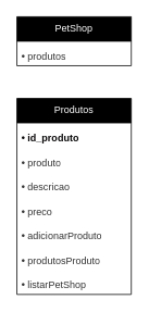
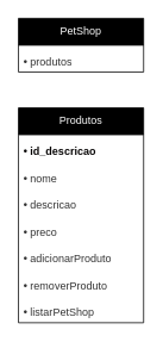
  <mxCell id="0" />
  <mxCell id="1" parent="0" />
  <mxCell id="2" value="&lt;font color=&quot;#ffffff&quot;&gt;PetShop&lt;/font&gt;" style="swimlane;fontStyle=0;childLayout=stackLayout;horizontal=1;startSize=30;horizontalStack=0;resizeParent=1;resizeParentMax=0;resizeLast=0;collapsible=1;marginBottom=0;whiteSpace=wrap;html=1;fillColor=#000000;strokeColor=#000000;" parent="1" vertex="1"><mxGeometry x="20" y="20" width="140" height="60" as="geometry" /></mxCell>
  <mxCell id="3" value="&lt;h1 style=&quot;border-color: var(--border-color); font-variant-numeric: normal; font-variant-east-asian: normal; font-variant-alternates: normal; margin: 0px 0px 5px; padding: 0px; font-kerning: auto; font-optical-sizing: auto; font-feature-settings: normal; font-variation-settings: normal; font-stretch: normal; line-height: 1; color: rgb(51, 51, 51);&quot;&gt;&lt;font style=&quot;border-color: var(--border-color); font-size: 12px;&quot;&gt;• &lt;span style=&quot;font-weight: normal;&quot;&gt;produtos&lt;/span&gt;&lt;/font&gt;&lt;/h1&gt;" style="text;strokeColor=none;fillColor=none;align=left;verticalAlign=middle;spacingLeft=4;spacingRight=4;overflow=hidden;points=[[0,0.5],[1,0.5]];portConstraint=eastwest;rotatable=0;whiteSpace=wrap;html=1;" parent="2" vertex="1"><mxGeometry y="30" width="140" height="30" as="geometry" /></mxCell>
  <mxCell id="4" value="&lt;font color=&quot;#ffffff&quot;&gt;Produtos&lt;/font&gt;" style="swimlane;fontStyle=0;childLayout=stackLayout;horizontal=1;startSize=30;horizontalStack=0;resizeParent=1;resizeParentMax=0;resizeLast=0;collapsible=1;marginBottom=0;whiteSpace=wrap;html=1;fillColor=#000000;strokeColor=#000000;" parent="1" vertex="1"><mxGeometry x="20" y="120" width="140" height="240" as="geometry" /></mxCell>
- <mxCell id="5" value="&lt;h1 style=&quot;margin: 0px 0px 5px; padding: 0px; font-variant-numeric: normal; font-variant-east-asian: normal; font-variant-alternates: normal; font-kerning: auto; font-optical-sizing: auto; font-feature-settings: normal; font-variation-settings: normal; font-stretch: normal; line-height: 1;&quot;&gt;&lt;font color=&quot;#080606&quot;&gt;&lt;font style=&quot;font-size: 12px;&quot;&gt;• id_produto&lt;/font&gt;&lt;/font&gt;&lt;/h1&gt;" style="text;strokeColor=none;fillColor=none;align=left;verticalAlign=middle;spacingLeft=4;spacingRight=4;overflow=hidden;points=[[0,0.5],[1,0.5]];portConstraint=eastwest;rotatable=0;whiteSpace=wrap;html=1;" parent="4" vertex="1"><mxGeometry y="30" width="140" height="30" as="geometry" /></mxCell>
- <mxCell id="6" value="&lt;h1 style=&quot;border-color: var(--border-color); font-variant-numeric: normal; font-variant-east-asian: normal; font-variant-alternates: normal; margin: 0px 0px 5px; padding: 0px; font-kerning: auto; font-optical-sizing: auto; font-feature-settings: normal; font-variation-settings: normal; font-stretch: normal; line-height: 1; color: rgb(51, 51, 51);&quot;&gt;&lt;font style=&quot;border-color: var(--border-color); font-size: 12px;&quot;&gt;• &lt;span style=&quot;font-weight: 400;&quot;&gt;produto&lt;/span&gt;&lt;/font&gt;&lt;/h1&gt;" style="text;strokeColor=none;fillColor=none;align=left;verticalAlign=middle;spacingLeft=4;spacingRight=4;overflow=hidden;points=[[0,0.5],[1,0.5]];portConstraint=eastwest;rotatable=0;whiteSpace=wrap;html=1;" parent="4" vertex="1"><mxGeometry y="60" width="140" height="30" as="geometry" /></mxCell>
+ <mxCell id="5" value="&lt;h1 style=&quot;margin: 0px 0px 5px; padding: 0px; font-variant-numeric: normal; font-variant-east-asian: normal; font-variant-alternates: normal; font-kerning: auto; font-optical-sizing: auto; font-feature-settings: normal; font-variation-settings: normal; font-stretch: normal; line-height: 1;&quot;&gt;&lt;font color=&quot;#080606&quot;&gt;&lt;font style=&quot;font-size: 12px;&quot;&gt;• id_descricao&lt;/font&gt;&lt;/font&gt;&lt;/h1&gt;" style="text;strokeColor=none;fillColor=none;align=left;verticalAlign=middle;spacingLeft=4;spacingRight=4;overflow=hidden;points=[[0,0.5],[1,0.5]];portConstraint=eastwest;rotatable=0;whiteSpace=wrap;html=1;" parent="4" vertex="1"><mxGeometry y="30" width="140" height="30" as="geometry" /></mxCell>
+ <mxCell id="6" value="&lt;h1 style=&quot;border-color: var(--border-color); font-variant-numeric: normal; font-variant-east-asian: normal; font-variant-alternates: normal; margin: 0px 0px 5px; padding: 0px; font-kerning: auto; font-optical-sizing: auto; font-feature-settings: normal; font-variation-settings: normal; font-stretch: normal; line-height: 1; color: rgb(51, 51, 51);&quot;&gt;&lt;font style=&quot;border-color: var(--border-color); font-size: 12px;&quot;&gt;• &lt;span style=&quot;font-weight: 400;&quot;&gt;nome&lt;/span&gt;&lt;/font&gt;&lt;/h1&gt;" style="text;strokeColor=none;fillColor=none;align=left;verticalAlign=middle;spacingLeft=4;spacingRight=4;overflow=hidden;points=[[0,0.5],[1,0.5]];portConstraint=eastwest;rotatable=0;whiteSpace=wrap;html=1;" parent="4" vertex="1"><mxGeometry y="60" width="140" height="30" as="geometry" /></mxCell>
  <mxCell id="7" value="&lt;h1 style=&quot;border-color: var(--border-color); font-variant-numeric: normal; font-variant-east-asian: normal; font-variant-alternates: normal; margin: 0px 0px 5px; padding: 0px; font-kerning: auto; font-optical-sizing: auto; font-feature-settings: normal; font-variation-settings: normal; font-stretch: normal; line-height: 1; color: rgb(51, 51, 51);&quot;&gt;&lt;font style=&quot;border-color: var(--border-color); font-size: 12px;&quot;&gt;• &lt;span style=&quot;font-weight: 400;&quot;&gt;descricao&lt;/span&gt;&lt;/font&gt;&lt;/h1&gt;" style="text;strokeColor=none;fillColor=none;align=left;verticalAlign=middle;spacingLeft=4;spacingRight=4;overflow=hidden;points=[[0,0.5],[1,0.5]];portConstraint=eastwest;rotatable=0;whiteSpace=wrap;html=1;" parent="4" vertex="1"><mxGeometry y="90" width="140" height="30" as="geometry" /></mxCell>
  <mxCell id="8" value="&lt;h1 style=&quot;border-color: var(--border-color); font-variant-numeric: normal; font-variant-east-asian: normal; font-variant-alternates: normal; margin: 0px 0px 5px; padding: 0px; font-kerning: auto; font-optical-sizing: auto; font-feature-settings: normal; font-variation-settings: normal; font-stretch: normal; line-height: 1; color: rgb(51, 51, 51);&quot;&gt;&lt;font style=&quot;border-color: var(--border-color); font-size: 12px;&quot;&gt;• &lt;span style=&quot;font-weight: 400;&quot;&gt;preco&lt;/span&gt;&lt;/font&gt;&lt;/h1&gt;" style="text;strokeColor=none;fillColor=none;align=left;verticalAlign=middle;spacingLeft=4;spacingRight=4;overflow=hidden;points=[[0,0.5],[1,0.5]];portConstraint=eastwest;rotatable=0;whiteSpace=wrap;html=1;" parent="4" vertex="1"><mxGeometry y="120" width="140" height="30" as="geometry" /></mxCell>
  <mxCell id="9" value="&lt;h1 style=&quot;border-color: var(--border-color); font-variant-numeric: normal; font-variant-east-asian: normal; font-variant-alternates: normal; margin: 0px 0px 5px; padding: 0px; font-kerning: auto; font-optical-sizing: auto; font-feature-settings: normal; font-variation-settings: normal; font-stretch: normal; line-height: 1; color: rgb(51, 51, 51);&quot;&gt;&lt;font style=&quot;font-size: 12px;&quot;&gt;•&lt;/font&gt;&lt;font style=&quot;font-size: 12px;&quot;&gt;&amp;nbsp;&lt;/font&gt;&lt;font style=&quot;font-size: 12px; font-weight: normal;&quot;&gt;adicionarProduto&lt;/font&gt;&lt;br&gt;&lt;/h1&gt;" style="text;strokeColor=none;fillColor=none;align=left;verticalAlign=middle;spacingLeft=4;spacingRight=4;overflow=hidden;points=[[0,0.5],[1,0.5]];portConstraint=eastwest;rotatable=0;whiteSpace=wrap;html=1;" parent="4" vertex="1"><mxGeometry y="150" width="140" height="30" as="geometry" /></mxCell>
- <mxCell id="10" value="&lt;h1 style=&quot;border-color: var(--border-color); font-variant-numeric: normal; font-variant-east-asian: normal; font-variant-alternates: normal; margin: 0px 0px 5px; padding: 0px; font-kerning: auto; font-optical-sizing: auto; font-feature-settings: normal; font-variation-settings: normal; font-stretch: normal; line-height: 1; color: rgb(51, 51, 51);&quot;&gt;&lt;font style=&quot;font-size: 12px;&quot;&gt;•&lt;/font&gt;&lt;font style=&quot;font-size: 12px;&quot;&gt;&amp;nbsp;&lt;/font&gt;&lt;span style=&quot;font-weight: normal;&quot;&gt;&lt;font style=&quot;font-size: 12px;&quot;&gt;produtos&lt;/font&gt;&lt;/span&gt;&lt;font style=&quot;font-size: 12px; font-weight: normal;&quot;&gt;Produto&lt;/font&gt;&lt;br&gt;&lt;/h1&gt;" style="text;strokeColor=none;fillColor=none;align=left;verticalAlign=middle;spacingLeft=4;spacingRight=4;overflow=hidden;points=[[0,0.5],[1,0.5]];portConstraint=eastwest;rotatable=0;whiteSpace=wrap;html=1;" parent="4" vertex="1"><mxGeometry y="180" width="140" height="30" as="geometry" /></mxCell>
+ <mxCell id="10" value="&lt;h1 style=&quot;border-color: var(--border-color); font-variant-numeric: normal; font-variant-east-asian: normal; font-variant-alternates: normal; margin: 0px 0px 5px; padding: 0px; font-kerning: auto; font-optical-sizing: auto; font-feature-settings: normal; font-variation-settings: normal; font-stretch: normal; line-height: 1; color: rgb(51, 51, 51);&quot;&gt;&lt;font style=&quot;font-size: 12px;&quot;&gt;•&lt;/font&gt;&lt;font style=&quot;font-size: 12px;&quot;&gt;&amp;nbsp;&lt;/font&gt;&lt;span style=&quot;font-weight: normal;&quot;&gt;&lt;font style=&quot;font-size: 12px;&quot;&gt;remover&lt;/font&gt;&lt;/span&gt;&lt;font style=&quot;font-size: 12px; font-weight: normal;&quot;&gt;Produto&lt;/font&gt;&lt;br&gt;&lt;/h1&gt;" style="text;strokeColor=none;fillColor=none;align=left;verticalAlign=middle;spacingLeft=4;spacingRight=4;overflow=hidden;points=[[0,0.5],[1,0.5]];portConstraint=eastwest;rotatable=0;whiteSpace=wrap;html=1;" parent="4" vertex="1"><mxGeometry y="180" width="140" height="30" as="geometry" /></mxCell>
  <mxCell id="11" value="&lt;h1 style=&quot;border-color: var(--border-color); font-variant-numeric: normal; font-variant-east-asian: normal; font-variant-alternates: normal; margin: 0px 0px 5px; padding: 0px; font-kerning: auto; font-optical-sizing: auto; font-feature-settings: normal; font-variation-settings: normal; font-stretch: normal; line-height: 1; color: rgb(51, 51, 51);&quot;&gt;&lt;font style=&quot;font-size: 12px;&quot;&gt;•&lt;/font&gt;&lt;font style=&quot;font-size: 12px;&quot;&gt;&amp;nbsp;&lt;span style=&quot;font-weight: normal;&quot;&gt;lista&lt;/span&gt;&lt;/font&gt;&lt;span style=&quot;font-weight: normal;&quot;&gt;&lt;font style=&quot;font-size: 12px;&quot;&gt;r&lt;/font&gt;&lt;/span&gt;&lt;font style=&quot;font-size: 12px; font-weight: normal;&quot;&gt;PetShop&lt;/font&gt;&lt;br&gt;&lt;/h1&gt;" style="text;strokeColor=none;fillColor=none;align=left;verticalAlign=middle;spacingLeft=4;spacingRight=4;overflow=hidden;points=[[0,0.5],[1,0.5]];portConstraint=eastwest;rotatable=0;whiteSpace=wrap;html=1;" parent="4" vertex="1"><mxGeometry y="210" width="140" height="30" as="geometry" /></mxCell>
